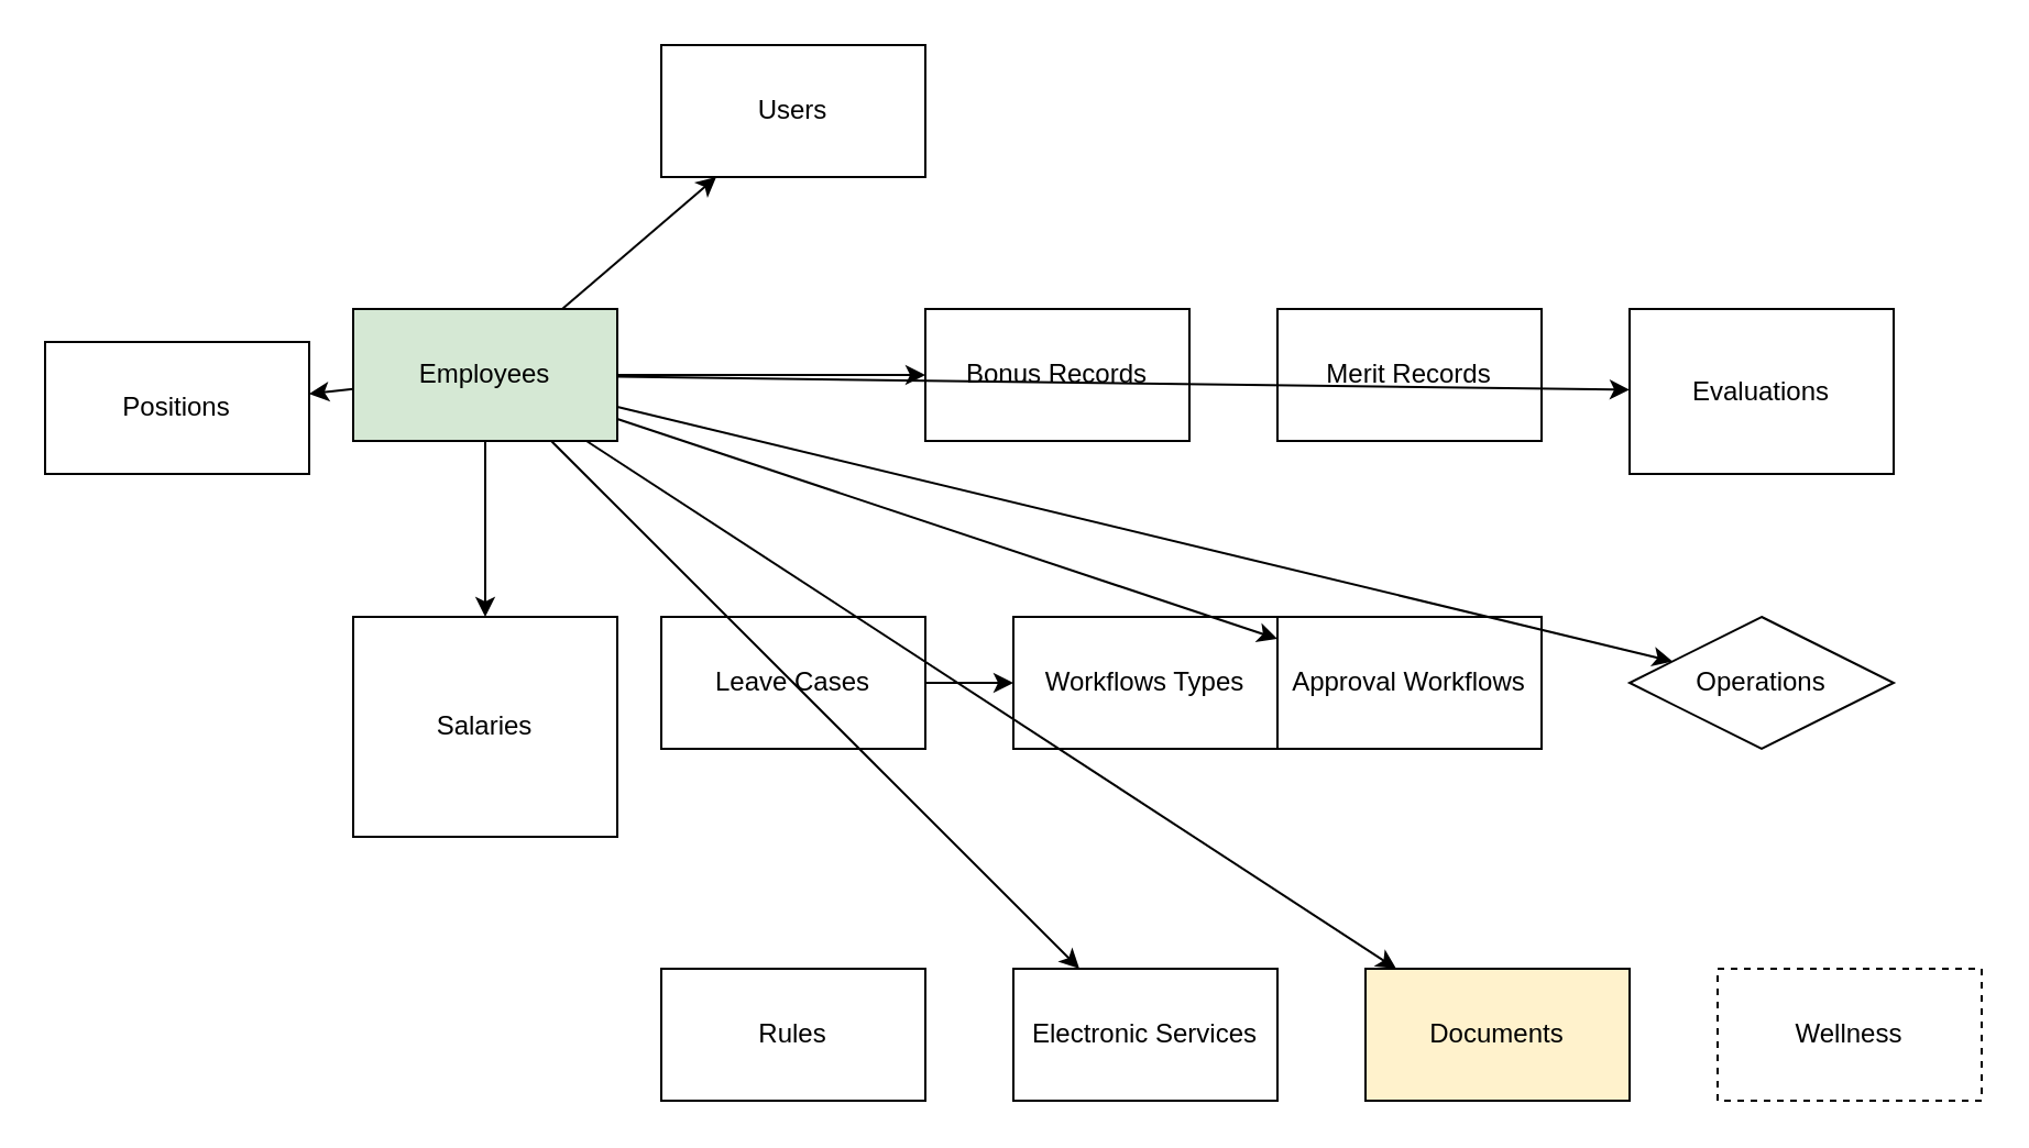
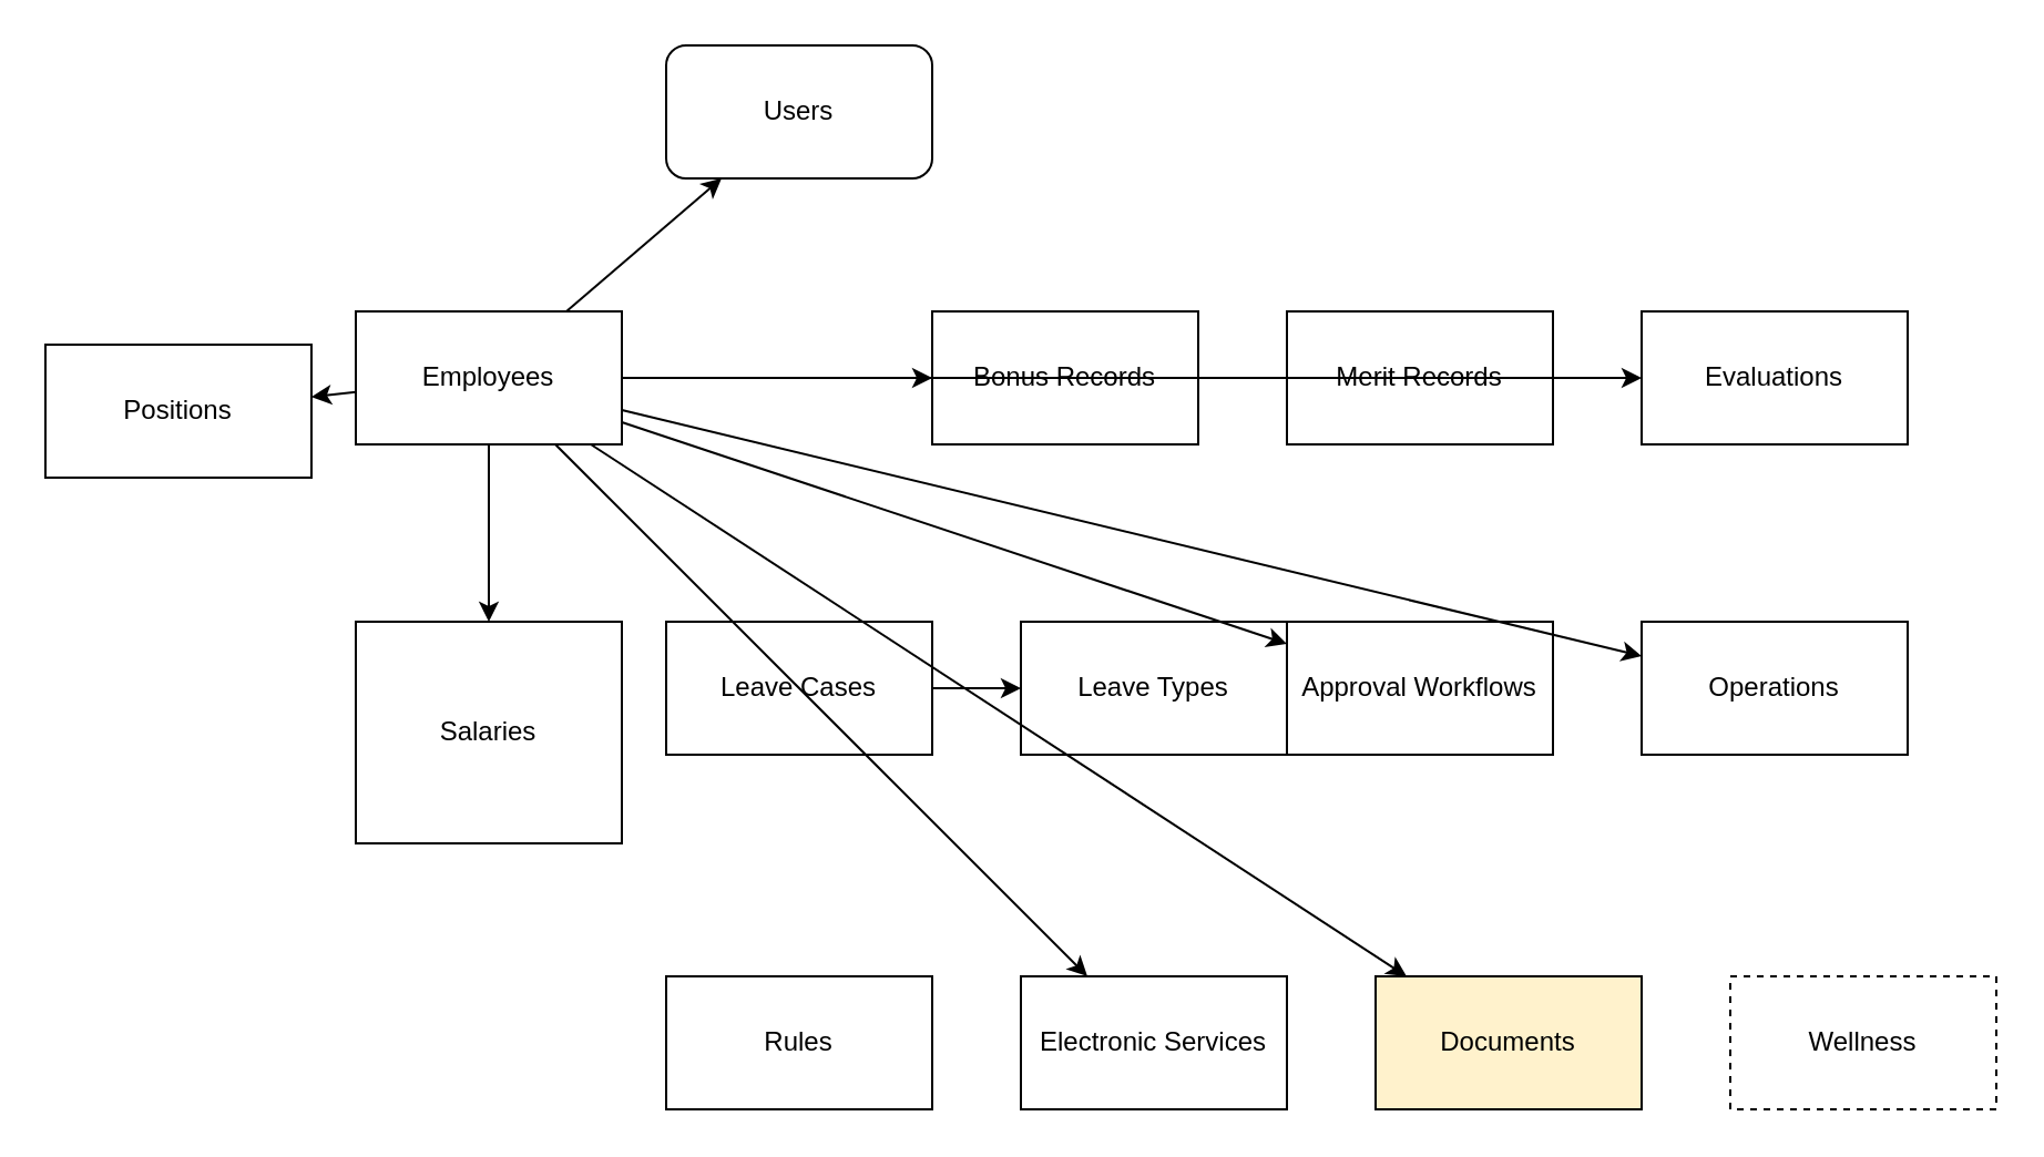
  <mxCell id="0" />
  <mxCell id="1" parent="0" />
- <mxCell id="2" value="Employees" style="rounded=0;whiteSpace=wrap;html=1;fillColor=#d5e8d4;" vertex="1" parent="1"><mxGeometry x="160" y="140" width="120" height="60" as="geometry" /></mxCell>
- <mxCell id="3" value="Users" style="rounded=0;whiteSpace=wrap;html=1;" vertex="1" parent="1"><mxGeometry x="300" y="20" width="120" height="60" as="geometry" /></mxCell>
+ <mxCell id="2" value="Employees" style="rounded=0;whiteSpace=wrap;html=1;" vertex="1" parent="1"><mxGeometry x="160" y="140" width="120" height="60" as="geometry" /></mxCell>
+ <mxCell id="3" value="Users" style="whiteSpace=wrap;html=1;rounded=1;" vertex="1" parent="1"><mxGeometry x="300" y="20" width="120" height="60" as="geometry" /></mxCell>
  <mxCell id="4" value="Positions" style="rounded=0;whiteSpace=wrap;html=1;" vertex="1" parent="1"><mxGeometry x="20" y="155" width="120" height="60" as="geometry" /></mxCell>
  <mxCell id="5" value="Salaries" style="rounded=0;whiteSpace=wrap;html=1;" vertex="1" parent="1"><mxGeometry x="160" y="280" width="120" height="100" as="geometry" /></mxCell>
  <mxCell id="6" value="Bonus Records" style="rounded=0;whiteSpace=wrap;html=1;" vertex="1" parent="1"><mxGeometry x="420" y="140" width="120" height="60" as="geometry" /></mxCell>
  <mxCell id="7" value="Merit Records" style="rounded=0;whiteSpace=wrap;html=1;" vertex="1" parent="1"><mxGeometry x="580" y="140" width="120" height="60" as="geometry" /></mxCell>
- <mxCell id="8" value="Evaluations" style="rounded=0;whiteSpace=wrap;html=1;" vertex="1" parent="1"><mxGeometry x="740" y="140" width="120" height="75" as="geometry" /></mxCell>
+ <mxCell id="8" value="Evaluations" style="rounded=0;whiteSpace=wrap;html=1;" vertex="1" parent="1"><mxGeometry x="740" y="140" width="120" height="60" as="geometry" /></mxCell>
  <mxCell id="9" value="Leave Cases" style="rounded=0;whiteSpace=wrap;html=1;" vertex="1" parent="1"><mxGeometry x="300" y="280" width="120" height="60" as="geometry" /></mxCell>
- <mxCell id="10" value="Workflows Types" style="rounded=0;whiteSpace=wrap;html=1;" vertex="1" parent="1"><mxGeometry x="460" y="280" width="120" height="60" as="geometry" /></mxCell>
+ <mxCell id="10" value="Leave Types" style="rounded=0;whiteSpace=wrap;html=1;" vertex="1" parent="1"><mxGeometry x="460" y="280" width="120" height="60" as="geometry" /></mxCell>
  <mxCell id="11" value="Approval Workflows" style="rounded=0;whiteSpace=wrap;html=1;" vertex="1" parent="1"><mxGeometry x="580" y="280" width="120" height="60" as="geometry" /></mxCell>
- <mxCell id="12" value="Operations" style="rhombus;whiteSpace=wrap;html=1;" vertex="1" parent="1"><mxGeometry x="740" y="280" width="120" height="60" as="geometry" /></mxCell>
+ <mxCell id="12" value="Operations" style="rounded=0;whiteSpace=wrap;html=1;" vertex="1" parent="1"><mxGeometry x="740" y="280" width="120" height="60" as="geometry" /></mxCell>
  <mxCell id="13" value="Rules" style="rounded=0;whiteSpace=wrap;html=1;" vertex="1" parent="1"><mxGeometry x="300" y="440" width="120" height="60" as="geometry" /></mxCell>
  <mxCell id="14" value="Electronic Services" style="rounded=0;whiteSpace=wrap;html=1;" vertex="1" parent="1"><mxGeometry x="460" y="440" width="120" height="60" as="geometry" /></mxCell>
  <mxCell id="15" value="Documents" style="rounded=0;whiteSpace=wrap;html=1;fillColor=#fff2cc;" vertex="1" parent="1"><mxGeometry x="620" y="440" width="120" height="60" as="geometry" /></mxCell>
  <mxCell id="16" value="Wellness" style="rounded=0;whiteSpace=wrap;html=1;dashed=1;" vertex="1" parent="1"><mxGeometry x="780" y="440" width="120" height="60" as="geometry" /></mxCell>
  <mxCell id="17" edge="1" parent="1" source="2" target="3"><mxGeometry relative="1" as="geometry" /></mxCell>
  <mxCell id="18" edge="1" parent="1" source="2" target="6"><mxGeometry relative="1" as="geometry" /></mxCell>
  <mxCell id="19" edge="1" parent="1" source="2" target="8"><mxGeometry relative="1" as="geometry" /></mxCell>
  <mxCell id="20" edge="1" parent="1" source="9" target="10"><mxGeometry relative="1" as="geometry" /></mxCell>
  <mxCell id="21" edge="1" parent="1" source="2" target="11"><mxGeometry relative="1" as="geometry" /></mxCell>
  <mxCell id="22" edge="1" parent="1" source="2" target="12"><mxGeometry relative="1" as="geometry" /></mxCell>
  <mxCell id="23" edge="1" parent="1" source="2" target="14"><mxGeometry relative="1" as="geometry" /></mxCell>
  <mxCell id="24" edge="1" parent="1" source="2" target="5"><mxGeometry relative="1" as="geometry" /></mxCell>
  <mxCell id="25" edge="1" parent="1" source="2" target="4"><mxGeometry relative="1" as="geometry" /></mxCell>
  <mxCell id="26" edge="1" parent="1" source="2" target="15"><mxGeometry relative="1" as="geometry" /></mxCell>
